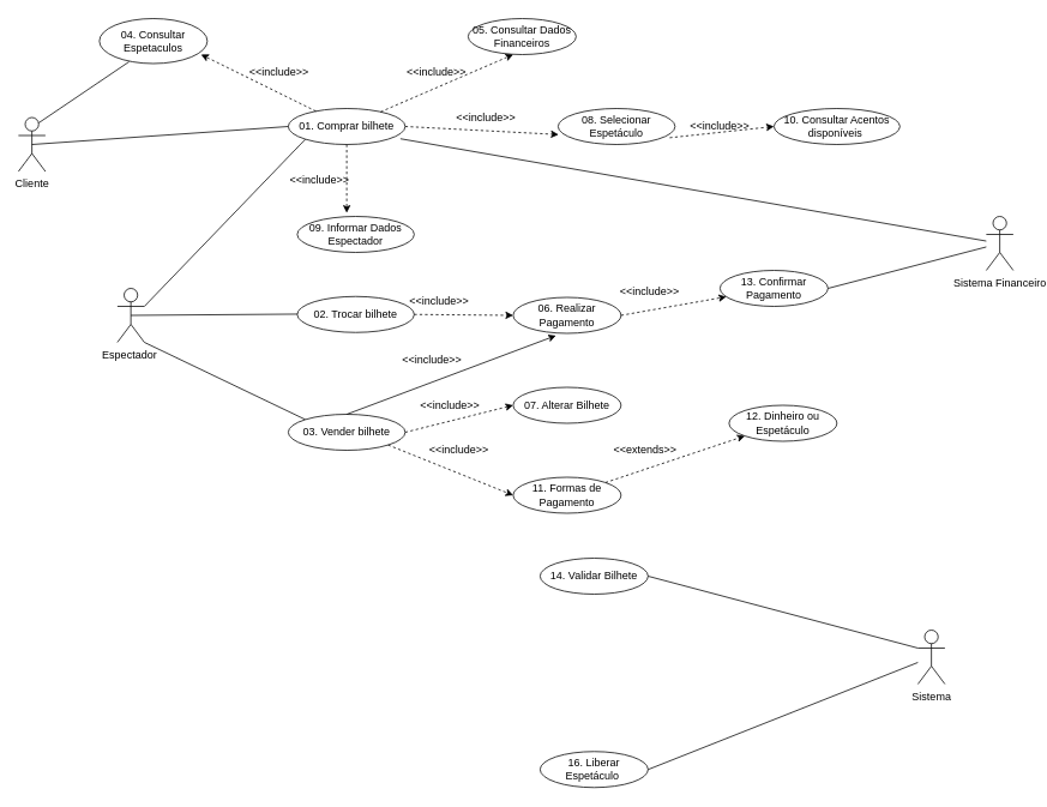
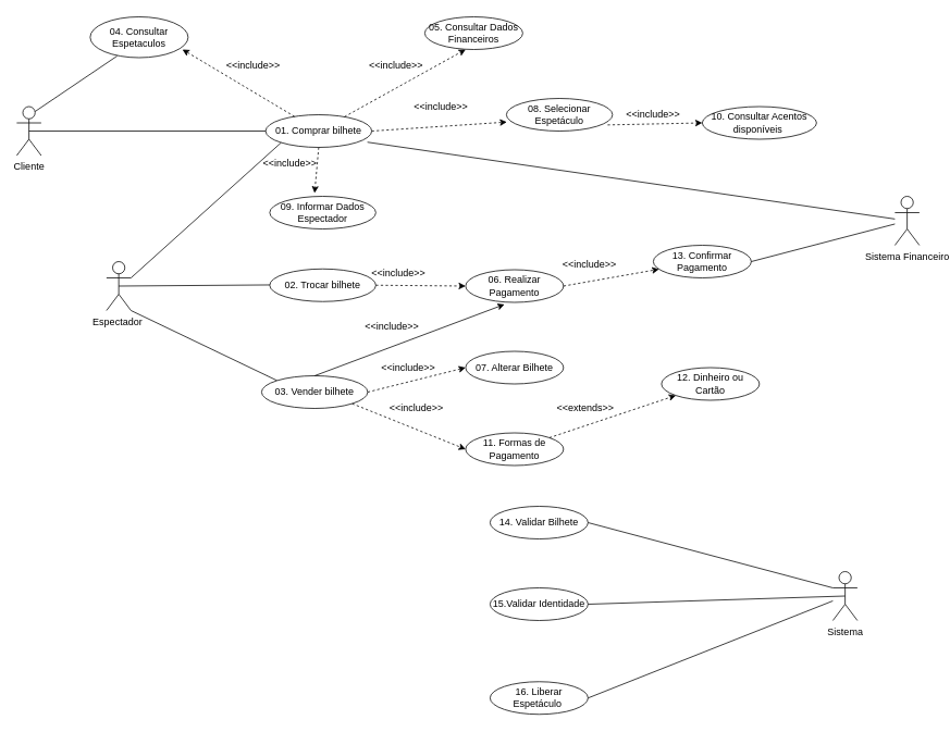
  <mxCell id="0" />
  <mxCell id="1" parent="0" />
  <mxCell id="2" value="Espectador&amp;nbsp;" style="shape=umlActor;verticalLabelPosition=bottom;verticalAlign=top;html=1;outlineConnect=0;" parent="1" vertex="1"><mxGeometry x="130" y="320" width="30" height="60" as="geometry" /></mxCell>
  <mxCell id="3" value="Sistema Financeiro&lt;br&gt;" style="shape=umlActor;verticalLabelPosition=bottom;verticalAlign=top;html=1;outlineConnect=0;" parent="1" vertex="1"><mxGeometry x="1096" y="240" width="30" height="60" as="geometry" /></mxCell>
- <mxCell id="4" value="01. Comprar bilhete" style="ellipse;whiteSpace=wrap;html=1;" parent="1" vertex="1"><mxGeometry x="320" y="120" width="130" height="40" as="geometry" /></mxCell>
+ <mxCell id="4" value="01. Comprar bilhete" style="ellipse;whiteSpace=wrap;html=1;" parent="1" vertex="1"><mxGeometry x="325" y="140" width="130" height="40" as="geometry" /></mxCell>
  <mxCell id="5" value="" style="endArrow=none;html=1;strokeWidth=1;entryX=0;entryY=0.5;entryDx=0;entryDy=0;exitX=0.5;exitY=0.5;exitDx=0;exitDy=0;exitPerimeter=0;" parent="1" source="2" edge="1"><mxGeometry width="50" height="50" relative="1" as="geometry"><mxPoint x="15" y="348.57" as="sourcePoint" /><mxPoint x="335" y="348.57" as="targetPoint" /></mxGeometry></mxCell>
  <mxCell id="6" value="" style="endArrow=none;html=1;strokeWidth=1;exitX=1;exitY=1;exitDx=0;exitDy=0;exitPerimeter=0;entryX=0;entryY=0;entryDx=0;entryDy=0;" parent="1" source="2" target="19" edge="1"><mxGeometry width="50" height="50" relative="1" as="geometry"><mxPoint x="12.5" y="356" as="sourcePoint" /><mxPoint x="335" y="470" as="targetPoint" /></mxGeometry></mxCell>
  <mxCell id="7" value="04. Consultar Espetaculos" style="ellipse;whiteSpace=wrap;html=1;" parent="1" vertex="1"><mxGeometry x="110" y="20" width="120" height="50" as="geometry" /></mxCell>
  <mxCell id="8" value="05. Consultar Dados Financeiros" style="ellipse;whiteSpace=wrap;html=1;" parent="1" vertex="1"><mxGeometry x="520" y="20" width="120" height="40" as="geometry" /></mxCell>
  <mxCell id="9" value="06. Realizar Pagamento" style="ellipse;whiteSpace=wrap;html=1;" parent="1" vertex="1"><mxGeometry x="570" y="330" width="120" height="40" as="geometry" /></mxCell>
  <mxCell id="10" value="11. Formas de Pagamento" style="ellipse;whiteSpace=wrap;html=1;" parent="1" vertex="1"><mxGeometry x="570" y="530" width="120" height="40" as="geometry" /></mxCell>
  <mxCell id="11" value="07. Alterar Bilhete" style="ellipse;whiteSpace=wrap;html=1;" parent="1" vertex="1"><mxGeometry x="570" y="430" width="120" height="40" as="geometry" /></mxCell>
  <mxCell id="12" value="&amp;lt;&amp;lt;include&amp;gt;&amp;gt;" style="text;html=1;strokeColor=none;fillColor=none;align=center;verticalAlign=middle;whiteSpace=wrap;rounded=0;" parent="1" vertex="1"><mxGeometry x="468" y="324" width="40" height="20" as="geometry" /></mxCell>
  <mxCell id="13" value="&amp;lt;&amp;lt;include&amp;gt;&amp;gt;" style="text;html=1;strokeColor=none;fillColor=none;align=center;verticalAlign=middle;whiteSpace=wrap;rounded=0;rotation=0;" parent="1" vertex="1"><mxGeometry x="465" y="340" width="30" height="120" as="geometry" /></mxCell>
  <mxCell id="14" value="&amp;lt;&amp;lt;include&amp;gt;&amp;gt;" style="text;html=1;strokeColor=none;fillColor=none;align=center;verticalAlign=middle;whiteSpace=wrap;rounded=0;" parent="1" vertex="1"><mxGeometry x="480" y="440" width="40" height="20" as="geometry" /></mxCell>
  <mxCell id="15" value="&amp;lt;&amp;lt;include&amp;gt;&amp;gt;" style="text;html=1;strokeColor=none;fillColor=none;align=center;verticalAlign=middle;whiteSpace=wrap;rounded=0;" parent="1" vertex="1"><mxGeometry x="490" y="490" width="40" height="20" as="geometry" /></mxCell>
  <mxCell id="16" value="&amp;lt;&amp;lt;include&amp;gt;&amp;gt;" style="text;html=1;strokeColor=none;fillColor=none;align=center;verticalAlign=middle;whiteSpace=wrap;rounded=0;" parent="1" vertex="1"><mxGeometry x="290" y="70" width="40" height="20" as="geometry" /></mxCell>
  <mxCell id="17" value="&amp;lt;&amp;lt;include&amp;gt;&amp;gt;" style="text;html=1;strokeColor=none;fillColor=none;align=center;verticalAlign=middle;whiteSpace=wrap;rounded=0;" parent="1" vertex="1"><mxGeometry x="520" y="120" width="40" height="20" as="geometry" /></mxCell>
  <mxCell id="18" value="02. Trocar bilhete" style="ellipse;whiteSpace=wrap;html=1;" parent="1" vertex="1"><mxGeometry x="330" y="329" width="130" height="40" as="geometry" /></mxCell>
  <mxCell id="19" value="03. Vender bilhete" style="ellipse;whiteSpace=wrap;html=1;" parent="1" vertex="1"><mxGeometry x="320" y="460" width="130" height="40" as="geometry" /></mxCell>
  <mxCell id="20" value="" style="endArrow=classic;html=1;entryX=0.417;entryY=1;entryDx=0;entryDy=0;entryPerimeter=0;dashed=1;" parent="1" source="4" target="8" edge="1"><mxGeometry width="50" height="50" relative="1" as="geometry"><mxPoint x="420" y="400" as="sourcePoint" /><mxPoint x="470" y="350" as="targetPoint" /></mxGeometry></mxCell>
  <mxCell id="21" value="" style="endArrow=classic;html=1;entryX=0.942;entryY=0.8;entryDx=0;entryDy=0;entryPerimeter=0;dashed=1;" parent="1" source="4" target="7" edge="1"><mxGeometry width="50" height="50" relative="1" as="geometry"><mxPoint x="441.701" y="246.089" as="sourcePoint" /><mxPoint x="630.04" y="190" as="targetPoint" /></mxGeometry></mxCell>
  <mxCell id="22" value="" style="endArrow=classic;html=1;exitX=1;exitY=0.5;exitDx=0;exitDy=0;dashed=1;entryX=0;entryY=0.5;entryDx=0;entryDy=0;" parent="1" source="18" target="9" edge="1"><mxGeometry width="50" height="50" relative="1" as="geometry"><mxPoint x="359.054" y="243.336" as="sourcePoint" /><mxPoint x="540" y="350" as="targetPoint" /></mxGeometry></mxCell>
  <mxCell id="23" value="" style="endArrow=classic;html=1;exitX=0.5;exitY=0;exitDx=0;exitDy=0;dashed=0;entryX=0.397;entryY=1.062;entryDx=0;entryDy=0;entryPerimeter=0;" parent="1" source="19" target="9" edge="1"><mxGeometry width="50" height="50" relative="1" as="geometry"><mxPoint x="284" y="420" as="sourcePoint" /><mxPoint x="394" y="421" as="targetPoint" /></mxGeometry></mxCell>
  <mxCell id="24" value="" style="endArrow=classic;html=1;exitX=1;exitY=0.5;exitDx=0;exitDy=0;dashed=1;entryX=0;entryY=0.5;entryDx=0;entryDy=0;" parent="1" source="19" target="11" edge="1"><mxGeometry width="50" height="50" relative="1" as="geometry"><mxPoint x="410" y="460" as="sourcePoint" /><mxPoint x="627.64" y="382.48" as="targetPoint" /></mxGeometry></mxCell>
  <mxCell id="25" value="" style="endArrow=classic;html=1;exitX=1;exitY=1;exitDx=0;exitDy=0;dashed=1;entryX=0;entryY=0.5;entryDx=0;entryDy=0;" parent="1" source="19" target="10" edge="1"><mxGeometry width="50" height="50" relative="1" as="geometry"><mxPoint x="475" y="480" as="sourcePoint" /><mxPoint x="580" y="460" as="targetPoint" /></mxGeometry></mxCell>
  <mxCell id="26" value="Sistema" style="shape=umlActor;verticalLabelPosition=bottom;verticalAlign=top;html=1;outlineConnect=0;" parent="1" vertex="1"><mxGeometry x="1020" y="700" width="30" height="60" as="geometry" /></mxCell>
+ <mxCell id="27" value="15.Validar Identidade" style="ellipse;whiteSpace=wrap;html=1;" parent="1" vertex="1"><mxGeometry x="600" y="720" width="120" height="40" as="geometry" /></mxCell>
  <mxCell id="28" value="14. Validar Bilhete" style="ellipse;whiteSpace=wrap;html=1;" parent="1" vertex="1"><mxGeometry x="600" y="620" width="120" height="40" as="geometry" /></mxCell>
  <mxCell id="29" value="16. Liberar Espetáculo&amp;nbsp;" style="ellipse;whiteSpace=wrap;html=1;" parent="1" vertex="1"><mxGeometry x="600" y="835" width="120" height="40" as="geometry" /></mxCell>
  <mxCell id="30" value="" style="endArrow=none;html=1;entryX=0;entryY=0.333;entryDx=0;entryDy=0;entryPerimeter=0;exitX=1;exitY=0.5;exitDx=0;exitDy=0;strokeWidth=1;" parent="1" source="28" target="26" edge="1"><mxGeometry width="50" height="50" relative="1" as="geometry"><mxPoint x="400" y="690" as="sourcePoint" /><mxPoint x="450" y="640" as="targetPoint" /></mxGeometry></mxCell>
+ <mxCell id="31" value="" style="endArrow=none;html=1;exitX=1;exitY=0.5;exitDx=0;exitDy=0;strokeWidth=1;entryX=0.5;entryY=0.5;entryDx=0;entryDy=0;entryPerimeter=0;" parent="1" source="27" target="26" edge="1"><mxGeometry width="50" height="50" relative="1" as="geometry"><mxPoint x="730" y="650" as="sourcePoint" /><mxPoint x="1030" y="730" as="targetPoint" /></mxGeometry></mxCell>
  <mxCell id="32" value="" style="endArrow=none;html=1;exitX=1;exitY=0.5;exitDx=0;exitDy=0;strokeWidth=1;" parent="1" source="29" target="26" edge="1"><mxGeometry width="50" height="50" relative="1" as="geometry"><mxPoint x="730" y="750" as="sourcePoint" /><mxPoint x="970" y="720" as="targetPoint" /></mxGeometry></mxCell>
  <mxCell id="33" value="08. Selecionar Espetáculo" style="ellipse;whiteSpace=wrap;html=1;" parent="1" vertex="1"><mxGeometry x="620" y="120" width="130" height="40" as="geometry" /></mxCell>
- <mxCell id="34" value="10. Consultar Acentos disponíveis&amp;nbsp;" style="ellipse;whiteSpace=wrap;html=1;" parent="1" vertex="1"><mxGeometry x="860" y="120" width="140" height="40" as="geometry" /></mxCell>
+ <mxCell id="34" value="10. Consultar Acentos disponíveis&amp;nbsp;" style="ellipse;whiteSpace=wrap;html=1;" parent="1" vertex="1"><mxGeometry x="860" y="130" width="140" height="40" as="geometry" /></mxCell>
  <mxCell id="35" value="" style="endArrow=classic;html=1;dashed=1;exitX=1;exitY=0.5;exitDx=0;exitDy=0;entryX=0.004;entryY=0.724;entryDx=0;entryDy=0;entryPerimeter=0;" parent="1" source="4" target="33" edge="1"><mxGeometry width="50" height="50" relative="1" as="geometry"><mxPoint x="225.906" y="323.999" as="sourcePoint" /><mxPoint x="500" y="266" as="targetPoint" /></mxGeometry></mxCell>
  <mxCell id="36" value="&amp;lt;&amp;lt;include&amp;gt;&amp;gt;" style="text;html=1;strokeColor=none;fillColor=none;align=center;verticalAlign=middle;whiteSpace=wrap;rounded=0;" parent="1" vertex="1"><mxGeometry x="465" y="70" width="40" height="20" as="geometry" /></mxCell>
  <mxCell id="37" value="&amp;lt;&amp;lt;include&amp;gt;&amp;gt;" style="text;html=1;strokeColor=none;fillColor=none;align=center;verticalAlign=middle;whiteSpace=wrap;rounded=0;" parent="1" vertex="1"><mxGeometry x="780" y="130" width="40" height="20" as="geometry" /></mxCell>
  <mxCell id="38" value="" style="endArrow=classic;html=1;dashed=1;entryX=0;entryY=0.5;entryDx=0;entryDy=0;exitX=0.954;exitY=0.812;exitDx=0;exitDy=0;exitPerimeter=0;" parent="1" source="33" target="34" edge="1"><mxGeometry width="50" height="50" relative="1" as="geometry"><mxPoint x="620" y="260" as="sourcePoint" /><mxPoint x="510" y="276" as="targetPoint" /></mxGeometry></mxCell>
  <mxCell id="39" value="" style="endArrow=none;html=1;strokeWidth=1;entryX=0;entryY=1;entryDx=0;entryDy=0;exitX=1;exitY=0.333;exitDx=0;exitDy=0;exitPerimeter=0;" parent="1" source="2" target="4" edge="1"><mxGeometry width="50" height="50" relative="1" as="geometry"><mxPoint x="-97.5" y="330" as="sourcePoint" /><mxPoint x="320" y="160" as="targetPoint" /></mxGeometry></mxCell>
  <mxCell id="40" value="" style="endArrow=none;html=1;strokeWidth=1;entryX=0.959;entryY=0.841;entryDx=0;entryDy=0;entryPerimeter=0;" parent="1" source="3" target="4" edge="1"><mxGeometry width="50" height="50" relative="1" as="geometry"><mxPoint x="-87.5" y="340" as="sourcePoint" /><mxPoint x="330" y="170" as="targetPoint" /></mxGeometry></mxCell>
- <mxCell id="41" value="12. Dinheiro ou Espetáculo" style="ellipse;whiteSpace=wrap;html=1;" parent="1" vertex="1"><mxGeometry x="810" y="450" width="120" height="40" as="geometry" /></mxCell>
+ <mxCell id="41" value="12. Dinheiro ou Cartão" style="ellipse;whiteSpace=wrap;html=1;" parent="1" vertex="1"><mxGeometry x="810" y="450" width="120" height="40" as="geometry" /></mxCell>
  <mxCell id="42" value="" style="endArrow=classic;html=1;dashed=1;entryX=0;entryY=1;entryDx=0;entryDy=0;" parent="1" source="10" target="41" edge="1"><mxGeometry width="50" height="50" relative="1" as="geometry"><mxPoint x="700" y="550" as="sourcePoint" /><mxPoint x="627.64" y="382.48" as="targetPoint" /></mxGeometry></mxCell>
  <mxCell id="43" value="&amp;lt;&amp;lt;extends&amp;gt;&amp;gt;" style="text;html=1;strokeColor=none;fillColor=none;align=center;verticalAlign=middle;whiteSpace=wrap;rounded=0;" parent="1" vertex="1"><mxGeometry x="697" y="490" width="40" height="20" as="geometry" /></mxCell>
  <mxCell id="44" value="09. Informar Dados Espectador" style="ellipse;whiteSpace=wrap;html=1;" parent="1" vertex="1"><mxGeometry x="330" y="240" width="130" height="40" as="geometry" /></mxCell>
  <mxCell id="45" value="" style="endArrow=classic;html=1;entryX=0.423;entryY=-0.1;entryDx=0;entryDy=0;entryPerimeter=0;dashed=1;exitX=0.5;exitY=1;exitDx=0;exitDy=0;" parent="1" source="4" target="44" edge="1"><mxGeometry width="50" height="50" relative="1" as="geometry"><mxPoint x="371" y="180" as="sourcePoint" /><mxPoint x="233.04" y="70" as="targetPoint" /></mxGeometry></mxCell>
  <mxCell id="46" value="&amp;lt;&amp;lt;include&amp;gt;&amp;gt;" style="text;html=1;strokeColor=none;fillColor=none;align=center;verticalAlign=middle;whiteSpace=wrap;rounded=0;" parent="1" vertex="1"><mxGeometry x="335" y="190" width="40" height="20" as="geometry" /></mxCell>
  <mxCell id="47" value="13. Confirmar Pagamento" style="ellipse;whiteSpace=wrap;html=1;" parent="1" vertex="1"><mxGeometry x="800" y="300" width="120" height="40" as="geometry" /></mxCell>
  <mxCell id="48" value="" style="endArrow=none;html=1;strokeWidth=1;entryX=1;entryY=0.5;entryDx=0;entryDy=0;" parent="1" source="3" target="47" edge="1"><mxGeometry width="50" height="50" relative="1" as="geometry"><mxPoint x="1106" y="301.291" as="sourcePoint" /><mxPoint x="454.67" y="183.64" as="targetPoint" /></mxGeometry></mxCell>
  <mxCell id="49" value="" style="endArrow=classic;html=1;exitX=1;exitY=0.5;exitDx=0;exitDy=0;dashed=1;" parent="1" source="9" target="47" edge="1"><mxGeometry width="50" height="50" relative="1" as="geometry"><mxPoint x="410" y="460" as="sourcePoint" /><mxPoint x="627.64" y="382.48" as="targetPoint" /></mxGeometry></mxCell>
  <mxCell id="50" value="&amp;lt;&amp;lt;include&amp;gt;&amp;gt;" style="text;html=1;strokeColor=none;fillColor=none;align=center;verticalAlign=middle;whiteSpace=wrap;rounded=0;rotation=0;" parent="1" vertex="1"><mxGeometry x="707" y="264" width="30" height="120" as="geometry" /></mxCell>
  <mxCell id="51" value="Cliente" style="shape=umlActor;verticalLabelPosition=bottom;verticalAlign=top;html=1;outlineConnect=0;" parent="1" vertex="1"><mxGeometry x="20" y="130" width="30" height="60" as="geometry" /></mxCell>
  <mxCell id="52" value="" style="endArrow=none;html=1;strokeWidth=1;entryX=0.275;entryY=0.96;entryDx=0;entryDy=0;entryPerimeter=0;exitX=0.75;exitY=0.1;exitDx=0;exitDy=0;exitPerimeter=0;" parent="1" source="51" target="7" edge="1"><mxGeometry width="50" height="50" relative="1" as="geometry"><mxPoint x="60" y="170" as="sourcePoint" /><mxPoint x="110" y="120" as="targetPoint" /></mxGeometry></mxCell>
  <mxCell id="53" value="" style="endArrow=none;html=1;strokeColor=#000000;strokeWidth=1;entryX=0;entryY=0.5;entryDx=0;entryDy=0;exitX=0.5;exitY=0.5;exitDx=0;exitDy=0;exitPerimeter=0;" parent="1" source="51" target="4" edge="1"><mxGeometry width="50" height="50" relative="1" as="geometry"><mxPoint x="80" y="180" as="sourcePoint" /><mxPoint x="130" y="130" as="targetPoint" /></mxGeometry></mxCell>
